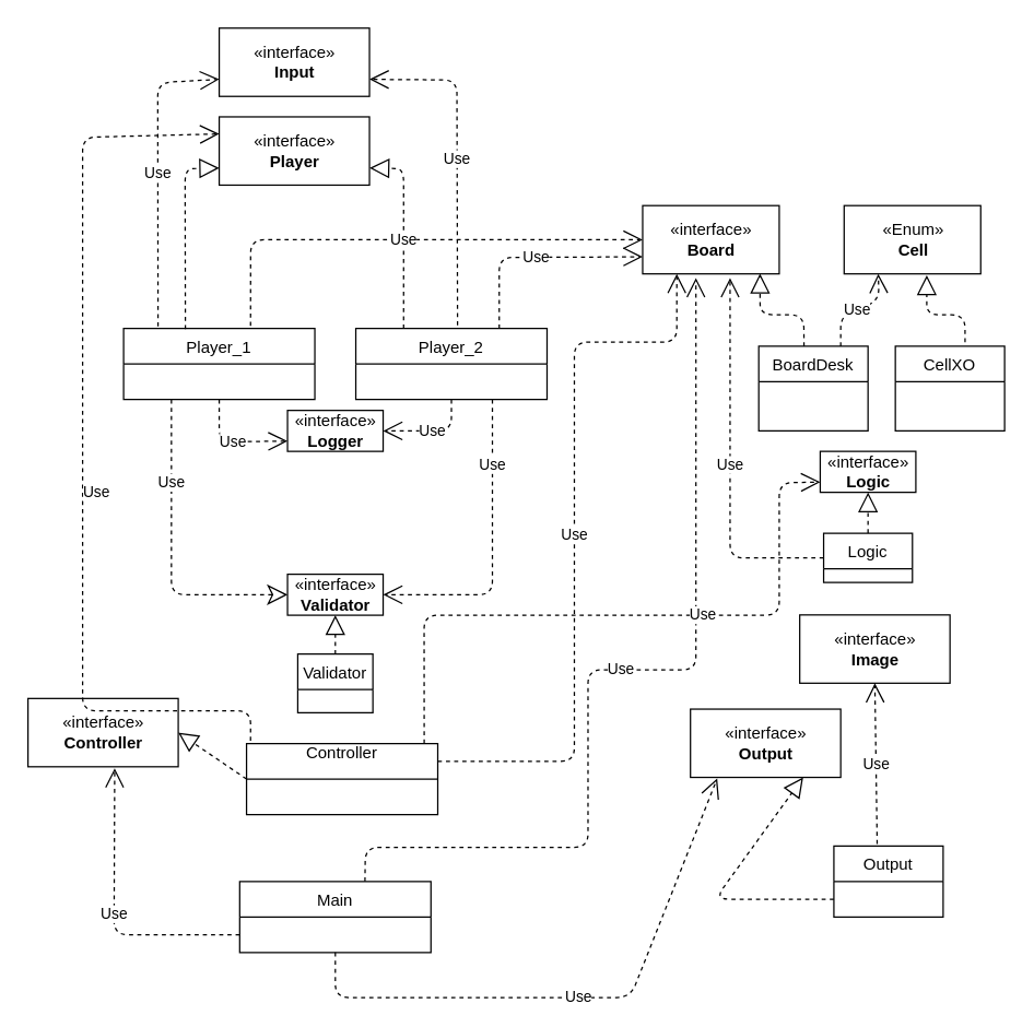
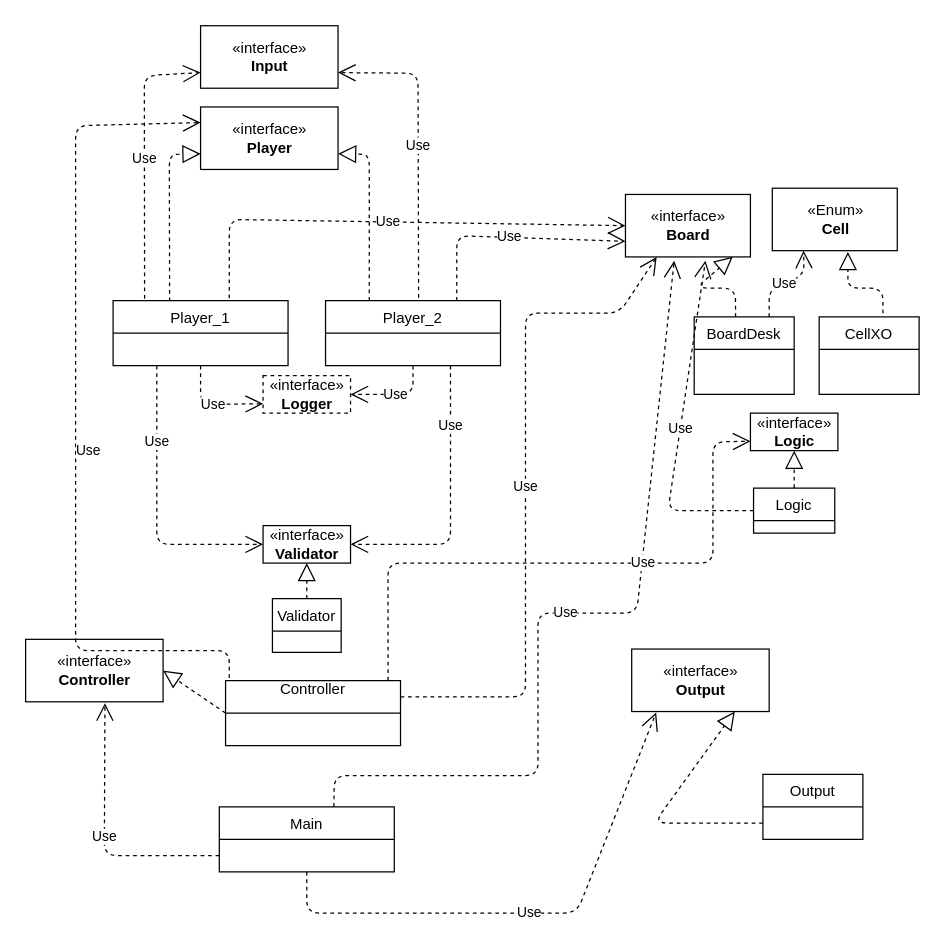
  <mxCell id="0" />
  <mxCell id="1" parent="0" />
  <mxCell id="2" value="«interface»&lt;br&gt;&lt;b&gt;Player&lt;/b&gt;" style="html=1;" parent="1" vertex="1"><mxGeometry x="160" y="85" width="110" height="50" as="geometry" /></mxCell>
  <mxCell id="3" value="«interface»&lt;br&gt;&lt;b&gt;Validator&lt;/b&gt;" style="html=1;" parent="1" vertex="1"><mxGeometry x="210" y="420" width="70" height="30" as="geometry" /></mxCell>
- <mxCell id="4" value="«interface»&lt;br&gt;&lt;b&gt;Board&lt;/b&gt;" style="html=1;" parent="1" vertex="1"><mxGeometry x="470" y="150" width="100" height="50" as="geometry" /></mxCell>
- <mxCell id="5" value="«interface»&lt;br&gt;&lt;b&gt;Image&lt;/b&gt;" style="html=1;" parent="1" vertex="1"><mxGeometry x="585" y="449.793" width="110" height="50" as="geometry" /></mxCell>
+ <mxCell id="4" value="«interface»&lt;br&gt;&lt;b&gt;Board&lt;/b&gt;" style="html=1;" parent="1" vertex="1"><mxGeometry x="500" y="155" width="100" height="50" as="geometry" /></mxCell>
  <mxCell id="6" value="«interface»&lt;br&gt;&lt;b&gt;Input&lt;/b&gt;" style="html=1;" parent="1" vertex="1"><mxGeometry x="160" y="20" width="110" height="50" as="geometry" /></mxCell>
- <mxCell id="7" value="«interface»&lt;br&gt;&lt;b&gt;Logger&lt;/b&gt;" style="html=1;" parent="1" vertex="1"><mxGeometry x="210" y="300" width="70" height="30" as="geometry" /></mxCell>
+ <mxCell id="7" value="«interface»&lt;br&gt;&lt;b&gt;Logger&lt;/b&gt;" style="html=1;dashed=1;" parent="1" vertex="1"><mxGeometry x="210" y="300" width="70" height="30" as="geometry" /></mxCell>
  <mxCell id="8" value="«interface»&lt;br&gt;&lt;b&gt;Output&lt;/b&gt;" style="html=1;" parent="1" vertex="1"><mxGeometry x="505" y="518.776" width="110" height="50" as="geometry" /></mxCell>
  <mxCell id="9" value="«interface»&lt;br&gt;&lt;b&gt;Controller&lt;/b&gt;" style="html=1;" parent="1" vertex="1"><mxGeometry x="20" y="511" width="110" height="50" as="geometry" /></mxCell>
  <mxCell id="10" value="Player_1" style="swimlane;fontStyle=0;childLayout=stackLayout;horizontal=1;startSize=26;fillColor=none;horizontalStack=0;resizeParent=1;resizeParentMax=0;resizeLast=0;collapsible=1;marginBottom=0;" parent="1" vertex="1"><mxGeometry x="90" y="240" width="140" height="52" as="geometry" /></mxCell>
  <mxCell id="11" value="Player_2" style="swimlane;fontStyle=0;childLayout=stackLayout;horizontal=1;startSize=26;fillColor=none;horizontalStack=0;resizeParent=1;resizeParentMax=0;resizeLast=0;collapsible=1;marginBottom=0;" parent="1" vertex="1"><mxGeometry x="260" y="240" width="140" height="52" as="geometry" /></mxCell>
  <mxCell id="12" value="" style="endArrow=block;dashed=1;endFill=0;endSize=12;html=1;entryX=0;entryY=0.75;entryDx=0;entryDy=0;exitX=0.323;exitY=0.009;exitDx=0;exitDy=0;exitPerimeter=0;" parent="1" source="10" target="2" edge="1"><mxGeometry width="160" relative="1" as="geometry"><mxPoint x="-40" y="310" as="sourcePoint" /><mxPoint x="120" y="310" as="targetPoint" /><Array as="points"><mxPoint x="135" y="123" /></Array></mxGeometry></mxCell>
  <mxCell id="13" value="" style="endArrow=block;dashed=1;endFill=0;endSize=12;html=1;entryX=1;entryY=0.75;entryDx=0;entryDy=0;exitX=0.25;exitY=0;exitDx=0;exitDy=0;" parent="1" source="11" target="2" edge="1"><mxGeometry width="160" relative="1" as="geometry"><mxPoint x="310" y="230" as="sourcePoint" /><mxPoint x="120" y="310" as="targetPoint" /><Array as="points"><mxPoint x="295" y="123" /></Array></mxGeometry></mxCell>
  <mxCell id="14" value="BoardDesk" style="swimlane;fontStyle=0;childLayout=stackLayout;horizontal=1;startSize=26;fillColor=none;horizontalStack=0;resizeParent=1;resizeParentMax=0;resizeLast=0;collapsible=1;marginBottom=0;" parent="1" vertex="1"><mxGeometry x="555" y="253" width="80" height="62" as="geometry" /></mxCell>
  <mxCell id="15" value="" style="endArrow=block;dashed=1;endFill=0;endSize=12;html=1;entryX=0.859;entryY=0.996;entryDx=0;entryDy=0;exitX=0.414;exitY=0;exitDx=0;exitDy=0;exitPerimeter=0;entryPerimeter=0;" parent="1" source="14" target="4" edge="1"><mxGeometry width="160" relative="1" as="geometry"><mxPoint x="-40" y="380" as="sourcePoint" /><mxPoint x="120" y="380" as="targetPoint" /><Array as="points"><mxPoint x="588" y="230" /><mxPoint x="556" y="230" /></Array></mxGeometry></mxCell>
  <mxCell id="16" value="Controller&#10;" style="swimlane;fontStyle=0;childLayout=stackLayout;horizontal=1;startSize=26;fillColor=none;horizontalStack=0;resizeParent=1;resizeParentMax=0;resizeLast=0;collapsible=1;marginBottom=0;" parent="1" vertex="1"><mxGeometry x="180" y="544" width="140" height="52" as="geometry" /></mxCell>
  <mxCell id="17" value="" style="endArrow=block;dashed=1;endFill=0;endSize=12;html=1;entryX=1;entryY=0.5;entryDx=0;entryDy=0;exitX=0;exitY=0.5;exitDx=0;exitDy=0;" parent="1" source="16" target="9" edge="1"><mxGeometry width="160" relative="1" as="geometry"><mxPoint x="-40" y="450" as="sourcePoint" /><mxPoint x="120" y="450" as="targetPoint" /><Array as="points" /></mxGeometry></mxCell>
  <mxCell id="18" value="Use" style="endArrow=open;endSize=12;dashed=1;html=1;exitX=0.021;exitY=-0.038;exitDx=0;exitDy=0;entryX=0;entryY=0.25;entryDx=0;entryDy=0;exitPerimeter=0;" parent="1" source="16" target="2" edge="1"><mxGeometry x="-0.082" y="-10" width="160" relative="1" as="geometry"><mxPoint x="-40" y="480" as="sourcePoint" /><mxPoint x="180" y="300" as="targetPoint" /><Array as="points"><mxPoint x="183" y="520" /><mxPoint x="60" y="520" /><mxPoint x="60" y="100" /></Array><mxPoint as="offset" /></mxGeometry></mxCell>
  <mxCell id="19" value="Use" style="endArrow=open;endSize=12;dashed=1;html=1;exitX=1;exitY=0.25;exitDx=0;exitDy=0;entryX=0.25;entryY=1;entryDx=0;entryDy=0;" parent="1" source="16" target="4" edge="1"><mxGeometry width="160" relative="1" as="geometry"><mxPoint x="295" y="554" as="sourcePoint" /><mxPoint x="500" y="220" as="targetPoint" /><Array as="points"><mxPoint x="420" y="557" /><mxPoint x="420" y="250" /><mxPoint x="495" y="250" /></Array></mxGeometry></mxCell>
  <mxCell id="20" value="Use" style="endArrow=open;endSize=12;dashed=1;html=1;entryX=0;entryY=0.75;entryDx=0;entryDy=0;exitX=0.75;exitY=0;exitDx=0;exitDy=0;" parent="1" source="11" target="4" edge="1"><mxGeometry width="160" relative="1" as="geometry"><mxPoint x="-40" y="480" as="sourcePoint" /><mxPoint x="120" y="480" as="targetPoint" /><Array as="points"><mxPoint x="365" y="188" /></Array></mxGeometry></mxCell>
  <mxCell id="21" value="Use" style="endArrow=open;endSize=12;dashed=1;html=1;entryX=0;entryY=0.5;entryDx=0;entryDy=0;exitX=0.664;exitY=-0.038;exitDx=0;exitDy=0;exitPerimeter=0;" parent="1" source="10" target="4" edge="1"><mxGeometry width="160" relative="1" as="geometry"><mxPoint x="385" y="260" as="sourcePoint" /><mxPoint x="440" y="207.5" as="targetPoint" /><Array as="points"><mxPoint x="183" y="175" /></Array></mxGeometry></mxCell>
  <mxCell id="22" value="Use" style="endArrow=open;endSize=12;dashed=1;html=1;entryX=0;entryY=0.75;entryDx=0;entryDy=0;exitX=0.5;exitY=1;exitDx=0;exitDy=0;" parent="1" source="10" target="7" edge="1"><mxGeometry width="160" relative="1" as="geometry"><mxPoint x="170" y="292" as="sourcePoint" /><mxPoint x="210" y="329.5" as="targetPoint" /><Array as="points"><mxPoint x="160" y="323" /></Array></mxGeometry></mxCell>
- <mxCell id="23" value="Use" style="endArrow=classic;endSize=12;dashed=1;html=1;entryX=0;entryY=0.5;entryDx=0;entryDy=0;endFill=0;exitX=0.25;exitY=1;exitDx=0;exitDy=0;" parent="1" source="10" target="3" edge="1"><mxGeometry x="-0.464" width="160" relative="1" as="geometry"><mxPoint x="130" y="290" as="sourcePoint" /><mxPoint x="120" y="480" as="targetPoint" /><Array as="points"><mxPoint x="125" y="435" /></Array><mxPoint as="offset" /></mxGeometry></mxCell>
+ <mxCell id="23" value="Use" style="endArrow=open;endSize=12;dashed=1;html=1;entryX=0;entryY=0.5;entryDx=0;entryDy=0;endFill=0;exitX=0.25;exitY=1;exitDx=0;exitDy=0;" parent="1" source="10" target="3" edge="1"><mxGeometry x="-0.464" width="160" relative="1" as="geometry"><mxPoint x="130" y="290" as="sourcePoint" /><mxPoint x="120" y="480" as="targetPoint" /><Array as="points"><mxPoint x="125" y="435" /></Array><mxPoint as="offset" /></mxGeometry></mxCell>
  <mxCell id="24" value="Use" style="endArrow=open;endSize=12;dashed=1;html=1;entryX=1;entryY=0.5;entryDx=0;entryDy=0;exitX=0.5;exitY=1;exitDx=0;exitDy=0;" parent="1" source="11" target="7" edge="1"><mxGeometry width="160" relative="1" as="geometry"><mxPoint x="310" y="292" as="sourcePoint" /><mxPoint x="220" y="480" as="targetPoint" /><Array as="points"><mxPoint x="330" y="315" /></Array></mxGeometry></mxCell>
  <mxCell id="25" value="Use" style="endArrow=open;endSize=12;dashed=1;html=1;entryX=1;entryY=0.5;entryDx=0;entryDy=0;" parent="1" target="3" edge="1"><mxGeometry x="-0.568" width="160" relative="1" as="geometry"><mxPoint x="360" y="292" as="sourcePoint" /><mxPoint x="220" y="480" as="targetPoint" /><Array as="points"><mxPoint x="360" y="435" /></Array><mxPoint as="offset" /></mxGeometry></mxCell>
  <mxCell id="26" value="Use" style="endArrow=open;endSize=12;dashed=1;html=1;entryX=0;entryY=0.75;entryDx=0;entryDy=0;exitX=0.18;exitY=-0.031;exitDx=0;exitDy=0;exitPerimeter=0;" parent="1" source="10" target="6" edge="1"><mxGeometry width="160" relative="1" as="geometry"><mxPoint x="-40" y="190" as="sourcePoint" /><mxPoint x="120" y="190" as="targetPoint" /><Array as="points"><mxPoint x="115" y="60" /></Array></mxGeometry></mxCell>
  <mxCell id="27" value="Use" style="endArrow=open;endSize=12;dashed=1;html=1;entryX=1;entryY=0.75;entryDx=0;entryDy=0;exitX=0.532;exitY=-0.044;exitDx=0;exitDy=0;exitPerimeter=0;" parent="1" source="11" target="6" edge="1"><mxGeometry width="160" relative="1" as="geometry"><mxPoint x="160" y="210" as="sourcePoint" /><mxPoint x="320" y="210" as="targetPoint" /><Array as="points"><mxPoint x="334" y="58" /></Array></mxGeometry></mxCell>
  <mxCell id="28" value="Validator" style="swimlane;fontStyle=0;childLayout=stackLayout;horizontal=1;startSize=26;fillColor=none;horizontalStack=0;resizeParent=1;resizeParentMax=0;resizeLast=0;collapsible=1;marginBottom=0;" parent="1" vertex="1"><mxGeometry x="217.5" y="478.5" width="55" height="43" as="geometry" /></mxCell>
  <mxCell id="29" value="" style="endArrow=block;dashed=1;endFill=0;endSize=12;html=1;entryX=0.5;entryY=1;entryDx=0;entryDy=0;exitX=0.5;exitY=0;exitDx=0;exitDy=0;" parent="1" source="28" target="3" edge="1"><mxGeometry width="160" relative="1" as="geometry"><mxPoint x="-40" y="620" as="sourcePoint" /><mxPoint x="120" y="620" as="targetPoint" /></mxGeometry></mxCell>
  <mxCell id="30" value="Main" style="swimlane;fontStyle=0;childLayout=stackLayout;horizontal=1;startSize=26;fillColor=none;horizontalStack=0;resizeParent=1;resizeParentMax=0;resizeLast=0;collapsible=1;marginBottom=0;" parent="1" vertex="1"><mxGeometry x="175" y="645" width="140" height="52" as="geometry" /></mxCell>
  <mxCell id="31" value="Use" style="endArrow=open;endSize=12;dashed=1;html=1;entryX=0.577;entryY=1.021;entryDx=0;entryDy=0;exitX=0;exitY=0.75;exitDx=0;exitDy=0;entryPerimeter=0;" parent="1" source="30" target="9" edge="1"><mxGeometry width="160" relative="1" as="geometry"><mxPoint x="85" y="640" as="sourcePoint" /><mxPoint x="245" y="640" as="targetPoint" /><Array as="points"><mxPoint x="83" y="684" /></Array></mxGeometry></mxCell>
  <mxCell id="32" value="Use" style="endArrow=open;endSize=12;dashed=1;html=1;exitX=0.655;exitY=-0.001;exitDx=0;exitDy=0;entryX=0.39;entryY=1.06;entryDx=0;entryDy=0;entryPerimeter=0;exitPerimeter=0;" parent="1" source="30" target="4" edge="1"><mxGeometry width="160" relative="1" as="geometry"><mxPoint x="337.5" y="710" as="sourcePoint" /><mxPoint x="550" y="290" as="targetPoint" /><Array as="points"><mxPoint x="267" y="620" /><mxPoint x="430" y="620" /><mxPoint x="430" y="490" /><mxPoint x="509" y="490" /></Array></mxGeometry></mxCell>
  <mxCell id="33" value="Use" style="endArrow=open;endSize=12;dashed=1;html=1;exitX=0.5;exitY=1;exitDx=0;exitDy=0;entryX=0.178;entryY=1.017;entryDx=0;entryDy=0;entryPerimeter=0;" parent="1" source="30" target="8" edge="1"><mxGeometry width="160" relative="1" as="geometry"><mxPoint x="20" y="870" as="sourcePoint" /><mxPoint x="180" y="870" as="targetPoint" /><Array as="points"><mxPoint x="245" y="730" /><mxPoint x="461" y="730" /></Array></mxGeometry></mxCell>
  <mxCell id="34" value="Output" style="swimlane;fontStyle=0;childLayout=stackLayout;horizontal=1;startSize=26;fillColor=none;horizontalStack=0;resizeParent=1;resizeParentMax=0;resizeLast=0;collapsible=1;marginBottom=0;" parent="1" vertex="1"><mxGeometry x="610" y="619" width="80" height="52" as="geometry" /></mxCell>
- <mxCell id="35" value="Use" style="endArrow=open;endSize=12;dashed=1;html=1;entryX=0.5;entryY=1;entryDx=0;entryDy=0;exitX=0.396;exitY=-0.028;exitDx=0;exitDy=0;exitPerimeter=0;" parent="1" source="34" target="5" edge="1"><mxGeometry width="160" relative="1" as="geometry"><mxPoint x="20" y="910" as="sourcePoint" /><mxPoint x="180" y="910" as="targetPoint" /></mxGeometry></mxCell>
  <mxCell id="36" value="" style="endArrow=block;dashed=1;endFill=0;endSize=12;html=1;entryX=0.75;entryY=1;entryDx=0;entryDy=0;exitX=0;exitY=0.75;exitDx=0;exitDy=0;" parent="1" source="34" target="8" edge="1"><mxGeometry width="160" relative="1" as="geometry"><mxPoint x="640" y="700" as="sourcePoint" /><mxPoint x="180" y="910" as="targetPoint" /><Array as="points"><mxPoint x="523" y="658" /></Array></mxGeometry></mxCell>
  <mxCell id="37" value="«interface»&lt;br&gt;&lt;b&gt;Logic&lt;/b&gt;" style="html=1;" vertex="1" parent="1"><mxGeometry x="600" y="330" width="70" height="30" as="geometry" /></mxCell>
  <mxCell id="38" value="Logic" style="swimlane;fontStyle=0;childLayout=stackLayout;horizontal=1;startSize=26;fillColor=none;horizontalStack=0;resizeParent=1;resizeParentMax=0;resizeLast=0;collapsible=1;marginBottom=0;" vertex="1" parent="1"><mxGeometry x="602.5" y="390" width="65" height="36" as="geometry" /></mxCell>
  <mxCell id="39" value="" style="endArrow=block;dashed=1;endFill=0;endSize=12;html=1;exitX=0.5;exitY=0;exitDx=0;exitDy=0;entryX=0.5;entryY=1;entryDx=0;entryDy=0;" edge="1" parent="1" source="38" target="37"><mxGeometry width="160" relative="1" as="geometry"><mxPoint x="634.12" y="408" as="sourcePoint" /><mxPoint x="650" y="370" as="targetPoint" /><Array as="points" /></mxGeometry></mxCell>
  <mxCell id="40" value="Use" style="endArrow=open;endSize=12;dashed=1;html=1;exitX=0.929;exitY=0;exitDx=0;exitDy=0;exitPerimeter=0;entryX=0;entryY=0.75;entryDx=0;entryDy=0;" edge="1" parent="1" source="16" target="37"><mxGeometry x="0.238" width="160" relative="1" as="geometry"><mxPoint x="360" y="537" as="sourcePoint" /><mxPoint x="560" y="480" as="targetPoint" /><Array as="points"><mxPoint x="310" y="450" /><mxPoint x="570" y="450" /><mxPoint x="570" y="353" /></Array><mxPoint as="offset" /></mxGeometry></mxCell>
  <mxCell id="41" value="«Enum»&lt;br&gt;&lt;b&gt;Cell&lt;/b&gt;" style="html=1;" vertex="1" parent="1"><mxGeometry x="617.5" y="150" width="100" height="50" as="geometry" /></mxCell>
  <mxCell id="42" value="CellXO" style="swimlane;fontStyle=0;childLayout=stackLayout;horizontal=1;startSize=26;fillColor=none;horizontalStack=0;resizeParent=1;resizeParentMax=0;resizeLast=0;collapsible=1;marginBottom=0;" vertex="1" parent="1"><mxGeometry x="655" y="253" width="80" height="62" as="geometry" /></mxCell>
  <mxCell id="43" value="" style="endArrow=block;dashed=1;endFill=0;endSize=12;html=1;entryX=0.605;entryY=1.02;entryDx=0;entryDy=0;entryPerimeter=0;exitX=0.638;exitY=-0.048;exitDx=0;exitDy=0;exitPerimeter=0;" edge="1" parent="1" source="42" target="41"><mxGeometry width="160" relative="1" as="geometry"><mxPoint x="740" y="240" as="sourcePoint" /><mxPoint x="660" y="220" as="targetPoint" /><Array as="points"><mxPoint x="706" y="230" /><mxPoint x="678" y="230" /></Array></mxGeometry></mxCell>
  <mxCell id="44" value="Use" style="endArrow=open;endSize=12;dashed=1;html=1;entryX=0.25;entryY=1;entryDx=0;entryDy=0;exitX=0.75;exitY=0;exitDx=0;exitDy=0;" edge="1" parent="1" source="14" target="41"><mxGeometry width="160" relative="1" as="geometry"><mxPoint x="495" y="226" as="sourcePoint" /><mxPoint x="655" y="226" as="targetPoint" /><Array as="points"><mxPoint x="615" y="230" /><mxPoint x="643" y="220" /></Array></mxGeometry></mxCell>
  <mxCell id="45" value="Use" style="endArrow=open;endSize=12;dashed=1;html=1;entryX=0.64;entryY=1.06;entryDx=0;entryDy=0;entryPerimeter=0;exitX=0;exitY=0.5;exitDx=0;exitDy=0;" edge="1" parent="1" source="38" target="4"><mxGeometry width="160" relative="1" as="geometry"><mxPoint x="400" y="419.5" as="sourcePoint" /><mxPoint x="560" y="419.5" as="targetPoint" /><Array as="points"><mxPoint x="534" y="408" /></Array></mxGeometry></mxCell>
